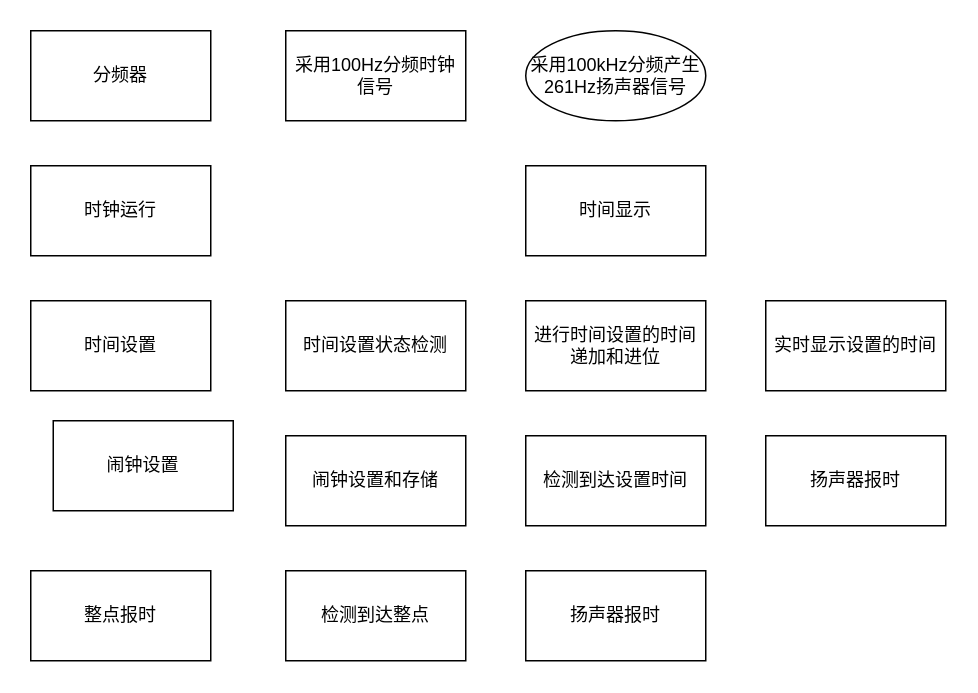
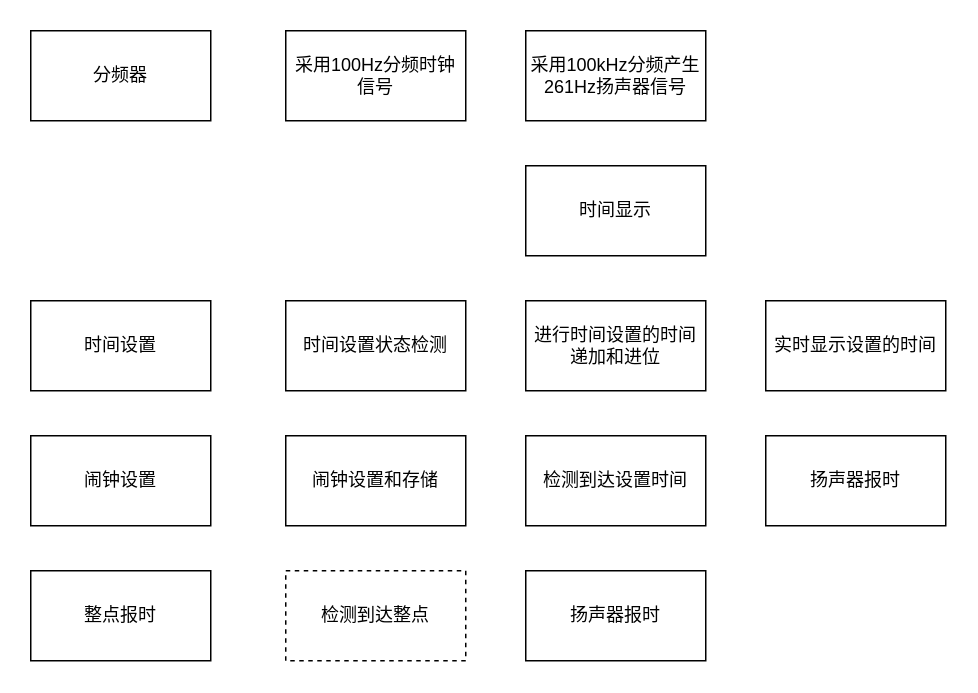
  <mxCell id="0" />
  <mxCell id="1" parent="0" />
  <mxCell id="2" value="分频器" style="rounded=0;whiteSpace=wrap;html=1;" vertex="1" parent="1"><mxGeometry x="20" y="20" width="120" height="60" as="geometry" /></mxCell>
- <mxCell id="3" value="时钟运行" style="rounded=0;whiteSpace=wrap;html=1;" vertex="1" parent="1"><mxGeometry x="20" y="110" width="120" height="60" as="geometry" /></mxCell>
  <mxCell id="4" value="时间设置" style="rounded=0;whiteSpace=wrap;html=1;" vertex="1" parent="1"><mxGeometry x="20" y="200" width="120" height="60" as="geometry" /></mxCell>
- <mxCell id="5" value="闹钟设置" style="rounded=0;whiteSpace=wrap;html=1;" vertex="1" parent="1"><mxGeometry x="35" y="280" width="120" height="60" as="geometry" /></mxCell>
+ <mxCell id="5" value="闹钟设置" style="rounded=0;whiteSpace=wrap;html=1;" vertex="1" parent="1"><mxGeometry x="20" y="290" width="120" height="60" as="geometry" /></mxCell>
  <mxCell id="6" value="整点报时" style="rounded=0;whiteSpace=wrap;html=1;" vertex="1" parent="1"><mxGeometry x="20" y="380" width="120" height="60" as="geometry" /></mxCell>
  <mxCell id="7" value="采用100Hz分频时钟信号" style="rounded=0;whiteSpace=wrap;html=1;" vertex="1" parent="1"><mxGeometry x="190" y="20" width="120" height="60" as="geometry" /></mxCell>
  <mxCell id="8" value="时间显示" style="rounded=0;whiteSpace=wrap;html=1;" vertex="1" parent="1"><mxGeometry x="350" y="110" width="120" height="60" as="geometry" /></mxCell>
- <mxCell id="9" value="&lt;span style=&quot;&quot;&gt;采用100kHz分频产生261Hz扬声器信号&lt;/span&gt;" style="ellipse;whiteSpace=wrap;html=1;" vertex="1" parent="1"><mxGeometry x="350" y="20" width="120" height="60" as="geometry" /></mxCell>
+ <mxCell id="9" value="&lt;span style=&quot;&quot;&gt;采用100kHz分频产生261Hz扬声器信号&lt;/span&gt;" style="rounded=0;whiteSpace=wrap;html=1;" vertex="1" parent="1"><mxGeometry x="350" y="20" width="120" height="60" as="geometry" /></mxCell>
  <mxCell id="10" value="时间设置状态检测" style="rounded=0;whiteSpace=wrap;html=1;" vertex="1" parent="1"><mxGeometry x="190" y="200" width="120" height="60" as="geometry" /></mxCell>
  <mxCell id="11" value="进行时间设置的时间递加和进位" style="rounded=0;whiteSpace=wrap;html=1;" vertex="1" parent="1"><mxGeometry x="350" y="200" width="120" height="60" as="geometry" /></mxCell>
  <mxCell id="12" value="实时显示设置的时间" style="rounded=0;whiteSpace=wrap;html=1;" vertex="1" parent="1"><mxGeometry x="510" y="200" width="120" height="60" as="geometry" /></mxCell>
  <mxCell id="13" value="闹钟设置和存储" style="rounded=0;whiteSpace=wrap;html=1;" vertex="1" parent="1"><mxGeometry x="190" y="290" width="120" height="60" as="geometry" /></mxCell>
  <mxCell id="14" value="检测到达设置时间" style="rounded=0;whiteSpace=wrap;html=1;" vertex="1" parent="1"><mxGeometry x="350" y="290" width="120" height="60" as="geometry" /></mxCell>
  <mxCell id="15" value="扬声器报时" style="rounded=0;whiteSpace=wrap;html=1;" vertex="1" parent="1"><mxGeometry x="510" y="290" width="120" height="60" as="geometry" /></mxCell>
- <mxCell id="16" value="检测到达整点" style="rounded=0;whiteSpace=wrap;html=1;" vertex="1" parent="1"><mxGeometry x="190" y="380" width="120" height="60" as="geometry" /></mxCell>
+ <mxCell id="16" value="检测到达整点" style="rounded=0;whiteSpace=wrap;html=1;dashed=1;" vertex="1" parent="1"><mxGeometry x="190" y="380" width="120" height="60" as="geometry" /></mxCell>
  <mxCell id="17" value="扬声器报时" style="rounded=0;whiteSpace=wrap;html=1;" vertex="1" parent="1"><mxGeometry x="350" y="380" width="120" height="60" as="geometry" /></mxCell>
